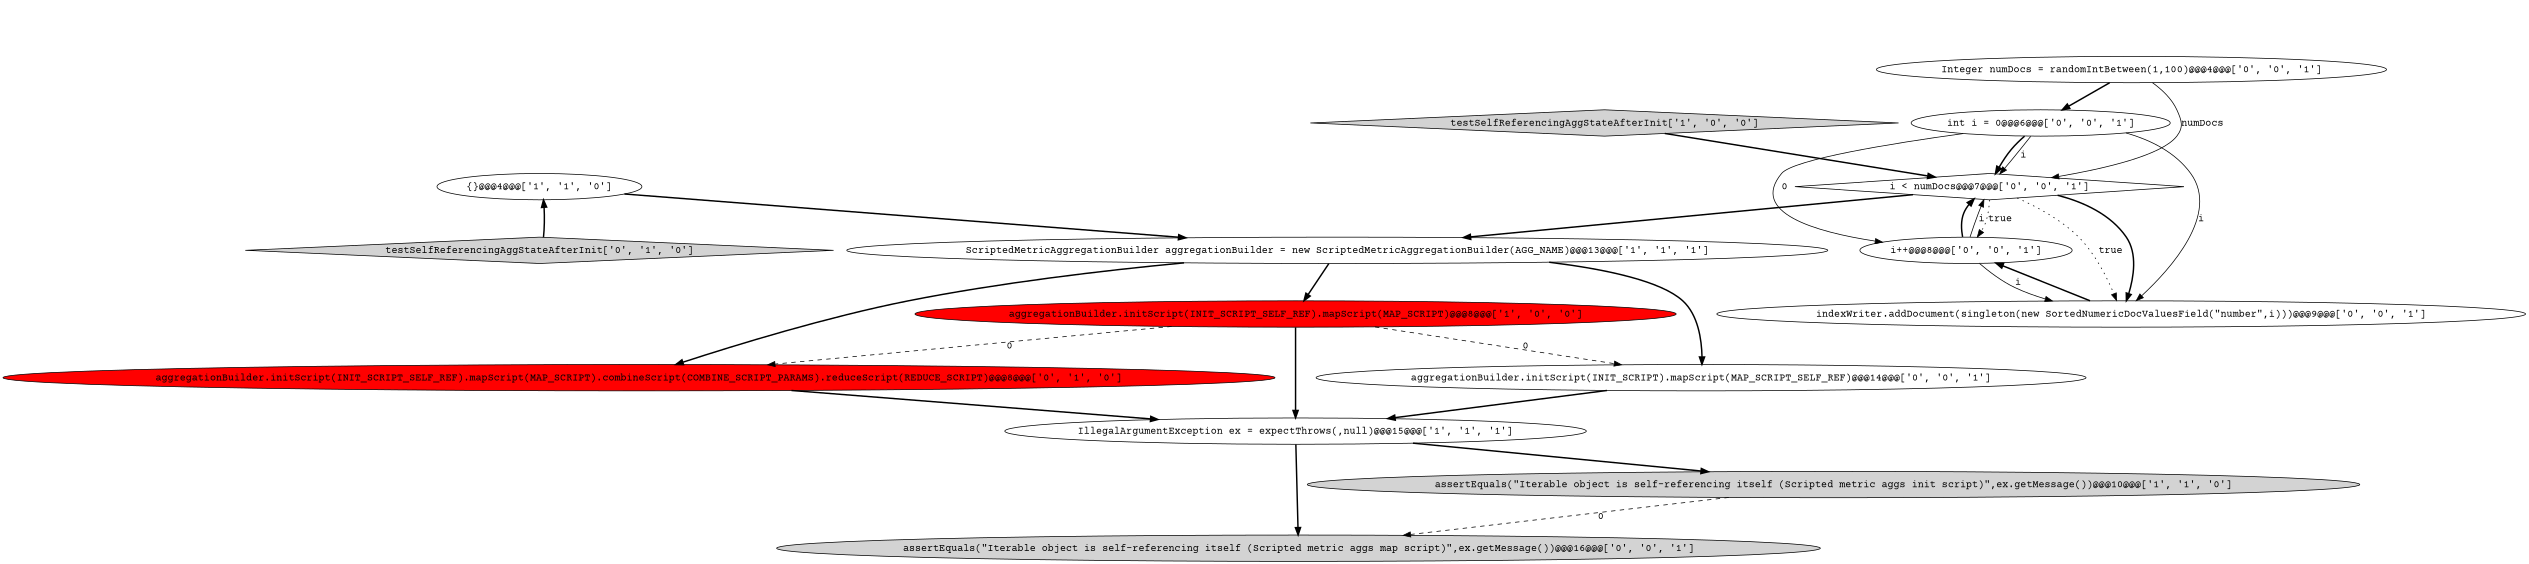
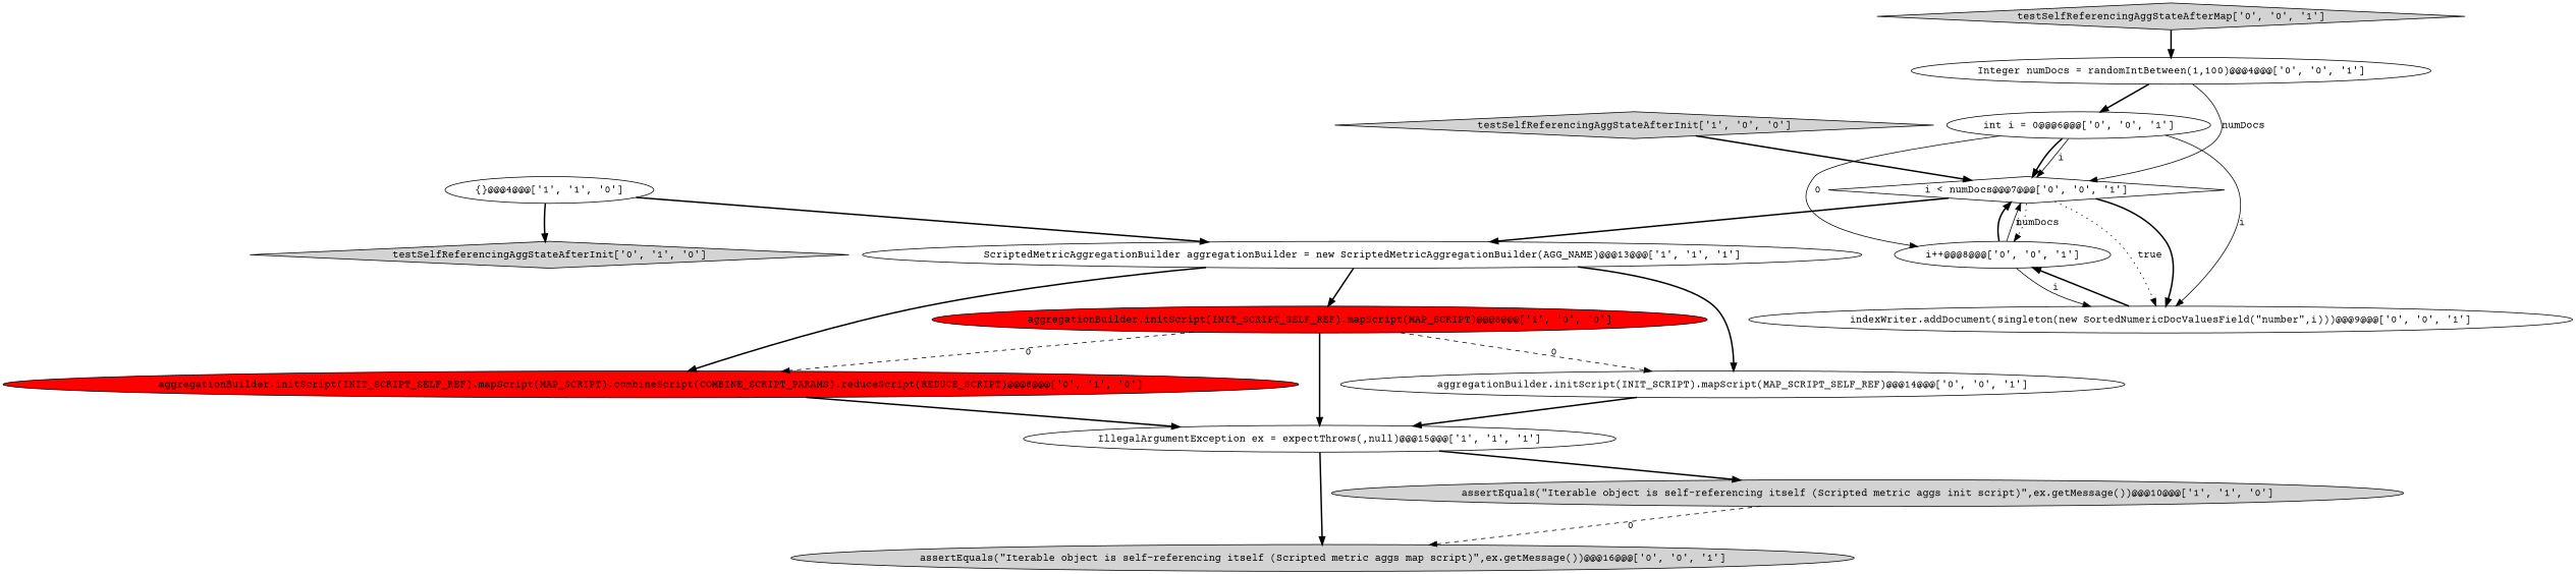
  digraph {
    fontname="Courier Prime"
    node [fillcolor=white fontname="Courier Prime" shape=ellipse style=filled]
    edge [fontname="Courier Prime" style=bold]
    n1 [label="{}@@@4@@@['1', '1', '0']"]
    n2 [label="ScriptedMetricAggregationBuilder aggregationBuilder = new ScriptedMetricAggregationBuilder(AGG_NAME)@@@13@@@['1', '1', '1']"]
    n3 [fillcolor=red label="aggregationBuilder.initScript(INIT_SCRIPT_SELF_REF).mapScript(MAP_SCRIPT)@@@8@@@['1', '0', '0']"]
    n4 [fillcolor=red label="aggregationBuilder.initScript(INIT_SCRIPT_SELF_REF).mapScript(MAP_SCRIPT).combineScript(COMBINE_SCRIPT_PARAMS).reduceScript(REDUCE_SCRIPT)@@@8@@@['0', '1', '0']"]
    n5 [label="aggregationBuilder.initScript(INIT_SCRIPT).mapScript(MAP_SCRIPT_SELF_REF)@@@14@@@['0', '0', '1']"]
    n6 [fillcolor=lightgray label="testSelfReferencingAggStateAfterInit['1', '0', '0']" shape=diamond]
    n7 [label="i < numDocs@@@7@@@['0', '0', '1']" shape=diamond]
    n8 [label="IllegalArgumentException ex = expectThrows(,null)@@@15@@@['1', '1', '1']"]
    n9 [fillcolor=lightgray label="assertEquals(\"Iterable object is self-referencing itself (Scripted metric aggs map script)\",ex.getMessage())@@@16@@@['0', '0', '1']"]
    n10 [fillcolor=lightgray label="assertEquals(\"Iterable object is self-referencing itself (Scripted metric aggs init script)\",ex.getMessage())@@@10@@@['1', '1', '0']"]
    n11 [label="Integer numDocs = randomIntBetween(1,100)@@@4@@@['0', '0', '1']"]
    n12 [label="int i = 0@@@6@@@['0', '0', '1']"]
    n13 [label="i++@@@8@@@['0', '0', '1']"]
    n14 [label="indexWriter.addDocument(singleton(new SortedNumericDocValuesField(\"number\",i)))@@@9@@@['0', '0', '1']"]
+   n15 [fillcolor=lightgray label="testSelfReferencingAggStateAfterMap['0', '0', '1']" shape=diamond]
    n16 [fillcolor=lightgray label="testSelfReferencingAggStateAfterInit['0', '1', '0']" shape=diamond]
    n1 -> n2
    n2 -> n3
    n2 -> n4
    n2 -> n5
    n3 -> n4 [label=0 style=dashed]
    n3 -> n5 [label=0 style=dashed]
    n3 -> n8
    n4 -> n8
    n5 -> n8
    n6 -> n7
    n7 -> n2
-   n7 -> n13 [label=true style=dotted]
+   n7 -> n13 [label=numDocs style=dotted]
    n7 -> n14 [label=true style=dotted]
    n7 -> n14
    n8 -> n9
    n8 -> n10
    n10 -> n9 [label=0 style=dashed]
    n11 -> n7 [label=numDocs style=solid]
    n11 -> n12
    n12 -> n7
    n12 -> n7 [label=i style=solid]
    n12 -> n13 [label=0 style=solid]
    n12 -> n14 [label=i style=solid]
    n13 -> n7
    n13 -> n7 [label=i style=solid]
    n13 -> n14 [label=i style=solid]
    n14 -> n13
-   n16 -> n1
+   n15 -> n11
+   n1 -> n16
  }
